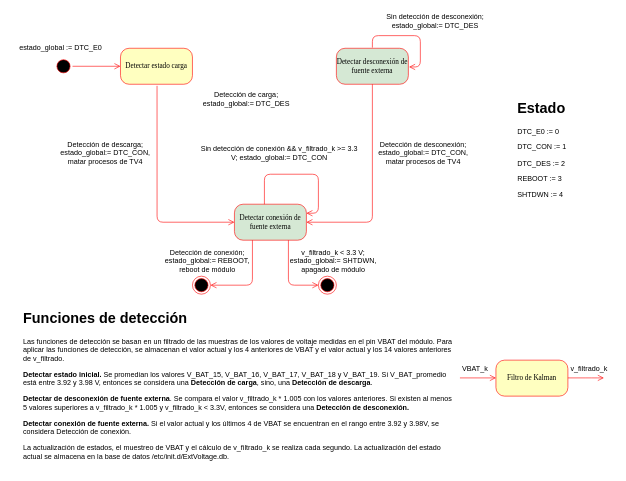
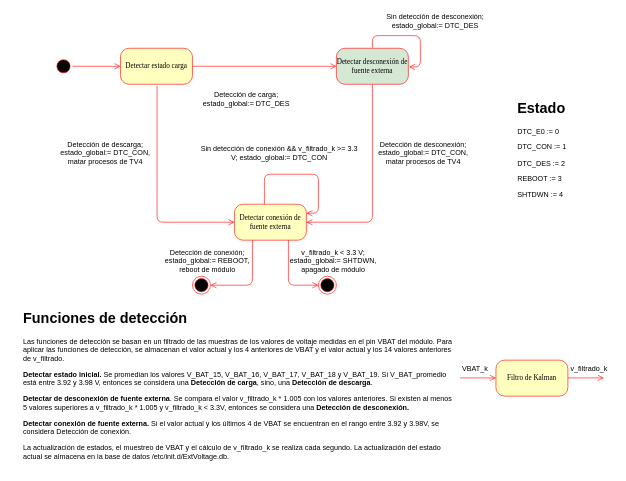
  <mxCell id="0" />
  <mxCell id="1" parent="0" />
  <mxCell id="2" value="" style="ellipse;html=1;shape=startState;fillColor=#000000;strokeColor=#ff0000;rounded=1;shadow=0;comic=0;labelBackgroundColor=none;fontFamily=Verdana;fontSize=12;fontColor=#000000;align=center;direction=south;" parent="1" vertex="1"><mxGeometry x="90" y="95" width="30" height="30" as="geometry" /></mxCell>
  <mxCell id="3" value="Detectar estado carga" style="rounded=1;whiteSpace=wrap;html=1;arcSize=24;fillColor=#ffffc0;strokeColor=#ff0000;shadow=0;comic=0;labelBackgroundColor=none;fontFamily=Verdana;fontSize=12;fontColor=#000000;align=center;" parent="1" vertex="1"><mxGeometry x="200" y="80" width="120" height="60" as="geometry" /></mxCell>
  <mxCell id="4" style="edgeStyle=orthogonalEdgeStyle;html=1;labelBackgroundColor=none;endArrow=open;endSize=8;strokeColor=#ff0000;fontFamily=Verdana;fontSize=12;align=left;" parent="1" source="2" target="3" edge="1"><mxGeometry relative="1" as="geometry" /></mxCell>
  <mxCell id="5" value="" style="ellipse;html=1;shape=endState;fillColor=#000000;strokeColor=#ff0000;rounded=1;shadow=0;comic=0;labelBackgroundColor=none;fontFamily=Verdana;fontSize=12;fontColor=#000000;align=center;" parent="1" vertex="1"><mxGeometry x="320" y="460" width="30" height="30" as="geometry" /></mxCell>
- <mxCell id="6" value="Detectar conexión de fuente externa" style="rounded=1;whiteSpace=wrap;html=1;arcSize=24;fillColor=#d5e8d4;strokeColor=#ff0000;shadow=0;comic=0;labelBackgroundColor=none;fontFamily=Verdana;fontSize=12;fontColor=#000000;align=center;" parent="1" vertex="1"><mxGeometry x="390" y="340" width="120" height="60" as="geometry" /></mxCell>
- <mxCell id="7" value="estado_global := DTC_E0" style="text;html=1;align=center;verticalAlign=middle;resizable=0;points=[];autosize=1;strokeColor=none;fillColor=none;" parent="1" vertex="1"><mxGeometry x="20" y="65" width="160" height="30" as="geometry" /></mxCell>
+ <mxCell id="6" value="Detectar conexión de fuente externa" style="rounded=1;whiteSpace=wrap;html=1;arcSize=24;fillColor=#ffffc0;strokeColor=#ff0000;shadow=0;comic=0;labelBackgroundColor=none;fontFamily=Verdana;fontSize=12;fontColor=#000000;align=center;" parent="1" vertex="1"><mxGeometry x="390" y="340" width="120" height="60" as="geometry" /></mxCell>
  <mxCell id="8" value="Detectar desconexión de fuente externa" style="rounded=1;whiteSpace=wrap;html=1;arcSize=24;fillColor=#d5e8d4;strokeColor=#ff0000;shadow=0;comic=0;labelBackgroundColor=none;fontFamily=Verdana;fontSize=12;fontColor=#000000;align=center;" parent="1" vertex="1"><mxGeometry x="560" y="80" width="120" height="60" as="geometry" /></mxCell>
+ <mxCell id="9" style="edgeStyle=orthogonalEdgeStyle;html=1;labelBackgroundColor=none;endArrow=open;endSize=8;strokeColor=#ff0000;fontFamily=Verdana;fontSize=12;align=left;exitX=1;exitY=0.5;exitDx=0;exitDy=0;entryX=0;entryY=0.5;entryDx=0;entryDy=0;" parent="1" source="3" target="8" edge="1"><mxGeometry relative="1" as="geometry"><mxPoint x="330" y="115" as="sourcePoint" /><mxPoint x="410" y="115" as="targetPoint" /></mxGeometry></mxCell>
  <mxCell id="10" style="edgeStyle=orthogonalEdgeStyle;html=1;labelBackgroundColor=none;endArrow=open;endSize=8;strokeColor=#ff0000;fontFamily=Verdana;fontSize=12;align=left;exitX=0.508;exitY=1.043;exitDx=0;exitDy=0;entryX=0;entryY=0.5;entryDx=0;entryDy=0;exitPerimeter=0;" parent="1" source="3" target="6" edge="1"><mxGeometry relative="1" as="geometry"><mxPoint x="280" y="150" as="sourcePoint" /><mxPoint x="410" y="150" as="targetPoint" /><Array as="points"><mxPoint x="261" y="370" /></Array></mxGeometry></mxCell>
  <mxCell id="11" value="Detección de carga; estado_global:= DTC_DES" style="text;html=1;align=center;verticalAlign=middle;whiteSpace=wrap;rounded=0;" parent="1" vertex="1"><mxGeometry x="325" y="150" width="170" height="30" as="geometry" /></mxCell>
  <mxCell id="12" value="Sin detección de desconexión; estado_global:= DTC_DES" style="text;html=1;align=center;verticalAlign=middle;whiteSpace=wrap;rounded=0;" parent="1" vertex="1"><mxGeometry x="640" y="20" width="170" height="30" as="geometry" /></mxCell>
  <mxCell id="13" style="edgeStyle=orthogonalEdgeStyle;html=1;labelBackgroundColor=none;endArrow=open;endSize=8;strokeColor=#ff0000;fontFamily=Verdana;fontSize=12;align=left;exitX=0.5;exitY=0;exitDx=0;exitDy=0;entryX=1.01;entryY=0.538;entryDx=0;entryDy=0;entryPerimeter=0;" parent="1" edge="1"><mxGeometry relative="1" as="geometry"><mxPoint x="620" y="78.86" as="sourcePoint" /><mxPoint x="681.2" y="111.14" as="targetPoint" /><Array as="points"><mxPoint x="700" y="58.86" /></Array></mxGeometry></mxCell>
  <mxCell id="14" value="Detección de descarga; estado_global:= DTC_CON,&lt;div&gt;matar procesos de TV4&lt;/div&gt;" style="text;html=1;align=center;verticalAlign=middle;whiteSpace=wrap;rounded=0;" parent="1" vertex="1"><mxGeometry x="90" y="230" width="170" height="50" as="geometry" /></mxCell>
  <mxCell id="15" style="edgeStyle=orthogonalEdgeStyle;html=1;labelBackgroundColor=none;endArrow=open;endSize=8;strokeColor=#ff0000;fontFamily=Verdana;fontSize=12;align=left;exitX=0.5;exitY=1;exitDx=0;exitDy=0;entryX=1;entryY=0.5;entryDx=0;entryDy=0;" parent="1" source="8" target="6" edge="1"><mxGeometry relative="1" as="geometry"><mxPoint x="800" y="160" as="sourcePoint" /><mxPoint x="861.2" y="192.28" as="targetPoint" /><Array as="points"><mxPoint x="620" y="370" /></Array></mxGeometry></mxCell>
  <mxCell id="16" value="Detección de desconexión; estado_global:= DTC_CON,&lt;div&gt;matar procesos de TV4&lt;/div&gt;" style="text;html=1;align=center;verticalAlign=middle;whiteSpace=wrap;rounded=0;" parent="1" vertex="1"><mxGeometry x="620" y="230" width="170" height="50" as="geometry" /></mxCell>
  <mxCell id="17" style="edgeStyle=orthogonalEdgeStyle;html=1;labelBackgroundColor=none;endArrow=open;endSize=8;strokeColor=#ff0000;fontFamily=Verdana;fontSize=12;align=left;exitX=0.5;exitY=0;exitDx=0;exitDy=0;entryX=1;entryY=0.25;entryDx=0;entryDy=0;" parent="1" target="6" edge="1"><mxGeometry relative="1" as="geometry"><mxPoint x="440" y="340" as="sourcePoint" /><mxPoint x="501.2" y="372.28" as="targetPoint" /><Array as="points"><mxPoint x="440" y="290" /><mxPoint x="530" y="290" /><mxPoint x="530" y="355" /></Array></mxGeometry></mxCell>
  <mxCell id="18" value="Sin detección de conexión &amp;amp;&amp;amp; v_filtrado_k &amp;gt;= 3.3 V; estado_global:= DTC_CON" style="text;html=1;align=center;verticalAlign=middle;whiteSpace=wrap;rounded=0;" parent="1" vertex="1"><mxGeometry x="330" y="230" width="270" height="50" as="geometry" /></mxCell>
  <mxCell id="19" value="" style="ellipse;html=1;shape=endState;fillColor=#000000;strokeColor=#ff0000;rounded=1;shadow=0;comic=0;labelBackgroundColor=none;fontFamily=Verdana;fontSize=12;fontColor=#000000;align=center;" parent="1" vertex="1"><mxGeometry x="530" y="460" width="30" height="30" as="geometry" /></mxCell>
  <mxCell id="20" style="edgeStyle=orthogonalEdgeStyle;html=1;labelBackgroundColor=none;endArrow=open;endSize=8;strokeColor=#ff0000;fontFamily=Verdana;fontSize=12;align=left;exitX=0.25;exitY=1;exitDx=0;exitDy=0;entryX=1;entryY=0.5;entryDx=0;entryDy=0;" parent="1" source="6" target="5" edge="1"><mxGeometry relative="1" as="geometry"><mxPoint x="440" y="470" as="sourcePoint" /><mxPoint x="569" y="697" as="targetPoint" /><Array as="points"><mxPoint x="420" y="475" /></Array></mxGeometry></mxCell>
  <mxCell id="21" value="Detección de conexión;&lt;div&gt;estado_global:= REBOOT,&lt;/div&gt;&lt;div&gt;reboot de módulo&lt;/div&gt;" style="text;html=1;align=center;verticalAlign=middle;whiteSpace=wrap;rounded=0;" parent="1" vertex="1"><mxGeometry x="270" y="410" width="150" height="50" as="geometry" /></mxCell>
  <mxCell id="22" style="edgeStyle=orthogonalEdgeStyle;html=1;labelBackgroundColor=none;endArrow=open;endSize=8;strokeColor=#ff0000;fontFamily=Verdana;fontSize=12;align=left;exitX=0.75;exitY=1;exitDx=0;exitDy=0;entryX=0;entryY=0.5;entryDx=0;entryDy=0;" parent="1" source="6" target="19" edge="1"><mxGeometry relative="1" as="geometry"><mxPoint x="790" y="330" as="sourcePoint" /><mxPoint x="720" y="405" as="targetPoint" /><Array as="points"><mxPoint x="480" y="475" /></Array></mxGeometry></mxCell>
  <mxCell id="23" value="v_filtrado_k &amp;lt; 3.3 V;&lt;div&gt;estado_global:= SHTDWN,&lt;/div&gt;&lt;div&gt;apagado de módulo&lt;/div&gt;" style="text;html=1;align=center;verticalAlign=middle;whiteSpace=wrap;rounded=0;" parent="1" vertex="1"><mxGeometry x="480" y="410" width="150" height="50" as="geometry" /></mxCell>
  <mxCell id="24" value="&lt;h1 style=&quot;margin-top: 0px;&quot;&gt;Funciones de detección&lt;/h1&gt;&lt;p&gt;Las funciones de detección se basan en un filtrado de las muestras de los valores de voltaje medidas en el pin VBAT del módulo. Para aplicar las funciones de detección, se almacenan el valor actual y los 4 anteriores de VBAT y el valor actual y los 14 valores anteriores de v_filtrado.&lt;/p&gt;&lt;p&gt;&lt;b&gt;Detectar estado inicial.&lt;/b&gt;&amp;nbsp;Se promedian los valores V_BAT_15,&amp;nbsp;&lt;span style=&quot;background-color: transparent; color: light-dark(rgb(0, 0, 0), rgb(255, 255, 255));&quot;&gt;V_BAT_16,&amp;nbsp;&lt;/span&gt;&lt;span style=&quot;background-color: transparent; color: light-dark(rgb(0, 0, 0), rgb(255, 255, 255));&quot;&gt;V_BAT_17,&amp;nbsp;&lt;/span&gt;&lt;span style=&quot;background-color: transparent; color: light-dark(rgb(0, 0, 0), rgb(255, 255, 255));&quot;&gt;V_BAT_18 y&amp;nbsp;&lt;/span&gt;&lt;span style=&quot;background-color: transparent; color: light-dark(rgb(0, 0, 0), rgb(255, 255, 255));&quot;&gt;V_BAT_19. Si V_BAT_promedio está entre 3.92 y 3.98 V, entonces se considera una &lt;b&gt;Detección de carga&lt;/b&gt;, sino, una &lt;b&gt;Detección de descarga&lt;/b&gt;.&amp;nbsp;&lt;/span&gt;&lt;/p&gt;&lt;p&gt;&lt;b&gt;Detectar de desconexión de fuente externa&lt;/b&gt;. Se compara el valor v_filtrado_k * 1.005 con los valores anteriores. Si existen al menos 5 valores superiores a v_filtrado_k * 1.005 y v_filtrado_k &amp;lt; 3.3V, entonces se considera una &lt;b&gt;Detección de desconexión.&lt;/b&gt;&lt;/p&gt;&lt;p&gt;&lt;b&gt;Detectar conexión de fuente externa. &lt;/b&gt;Si el valor actual y los últimos 4 de VBAT se encuentran en el rango entre 3.92 y 3.98V, se considera Detección de conexión.&lt;/p&gt;&lt;p&gt;La actualización de estados, el muestreo de VBAT y el cálculo de v_filtrado_k se realiza cada segundo. La actualización del estado actual se almacena en la base de datos /etc/init.d/ExtVoltage.db.&lt;/p&gt;" style="text;html=1;whiteSpace=wrap;overflow=hidden;rounded=0;" parent="1" vertex="1"><mxGeometry x="36" y="510" width="720" height="270" as="geometry" /></mxCell>
  <mxCell id="25" value="Filtro de Kalman" style="rounded=1;whiteSpace=wrap;html=1;arcSize=24;fillColor=#ffffc0;strokeColor=#ff0000;shadow=0;comic=0;labelBackgroundColor=none;fontFamily=Verdana;fontSize=12;fontColor=#000000;align=center;" parent="1" vertex="1"><mxGeometry x="826" y="600" width="120" height="60" as="geometry" /></mxCell>
  <mxCell id="26" style="edgeStyle=orthogonalEdgeStyle;html=1;labelBackgroundColor=none;endArrow=open;endSize=8;strokeColor=#ff0000;fontFamily=Verdana;fontSize=12;align=left;entryX=0;entryY=0.5;entryDx=0;entryDy=0;" parent="1" edge="1"><mxGeometry relative="1" as="geometry"><mxPoint x="766" y="629.62" as="sourcePoint" /><mxPoint x="826" y="629.62" as="targetPoint" /></mxGeometry></mxCell>
  <mxCell id="27" style="edgeStyle=orthogonalEdgeStyle;html=1;labelBackgroundColor=none;endArrow=open;endSize=8;strokeColor=#ff0000;fontFamily=Verdana;fontSize=12;align=left;entryX=0;entryY=0.5;entryDx=0;entryDy=0;" parent="1" edge="1"><mxGeometry relative="1" as="geometry"><mxPoint x="946" y="629.62" as="sourcePoint" /><mxPoint x="1006" y="629.62" as="targetPoint" /><Array as="points"><mxPoint x="986" y="629.62" /><mxPoint x="986" y="629.62" /></Array></mxGeometry></mxCell>
  <mxCell id="28" value="VBAT_k" style="text;html=1;align=center;verticalAlign=middle;resizable=0;points=[];autosize=1;strokeColor=none;fillColor=none;" parent="1" vertex="1"><mxGeometry x="756" y="600" width="70" height="30" as="geometry" /></mxCell>
  <mxCell id="29" value="v_filtrado_k" style="text;html=1;align=center;verticalAlign=middle;resizable=0;points=[];autosize=1;strokeColor=none;fillColor=none;" parent="1" vertex="1"><mxGeometry x="941" y="600" width="80" height="30" as="geometry" /></mxCell>
  <mxCell id="30" value="&lt;h1 style=&quot;margin-top: 0px;&quot;&gt;Estado&lt;/h1&gt;&lt;p&gt;DTC_E0 := 0&lt;/p&gt;&lt;p&gt;DTC_CON := 1&lt;/p&gt;&lt;p&gt;DTC_DES := 2&lt;/p&gt;&lt;p&gt;REBOOT := 3&lt;/p&gt;&lt;p&gt;SHTDWN := 4&lt;/p&gt;" style="text;html=1;whiteSpace=wrap;overflow=hidden;rounded=0;" vertex="1" parent="1"><mxGeometry x="860" y="160" width="110" height="190" as="geometry" /></mxCell>
